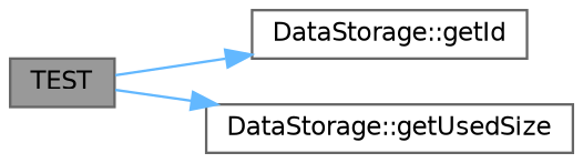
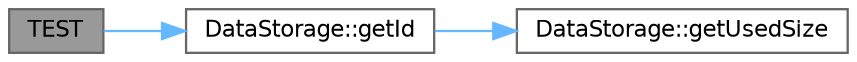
  digraph {
    rankdir=LR
    node [color=grey40 fillcolor=white fontname=Helvetica fontsize=10 shape=box style=filled]
    edge [color=steelblue1 fontname=Helvetica fontsize=10 labelfontname=Helvetica labelfontsize=10 style=solid]
    n1 [color=gray40 fillcolor=grey60 fontcolor=black height=0.2 label=TEST width=0.4]
    n2 [height=0.2 label="DataStorage::getId" width=0.4]
    n3 [height=0.2 label="DataStorage::getUsedSize" width=0.4]
    n1 -> n2
-   n1 -> n3
+   n2 -> n3
  }
